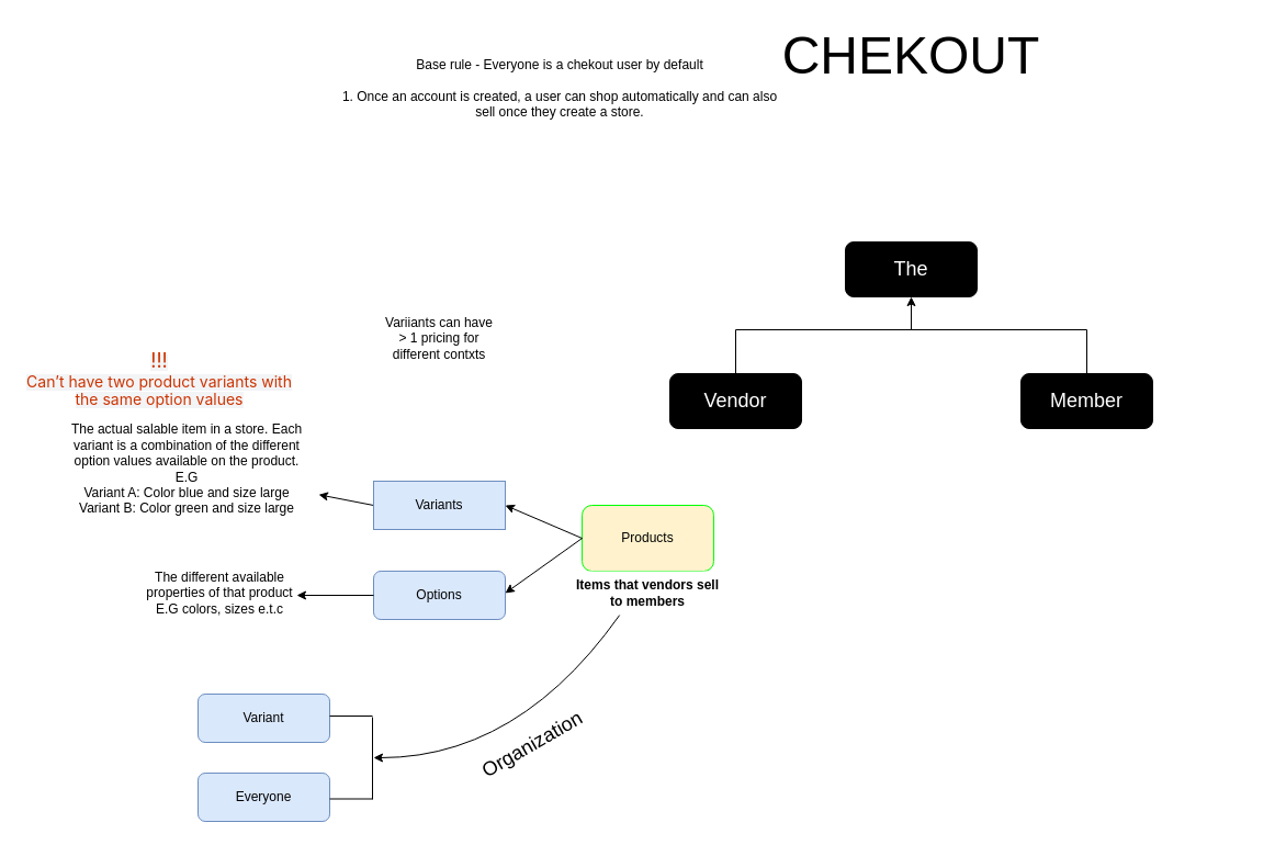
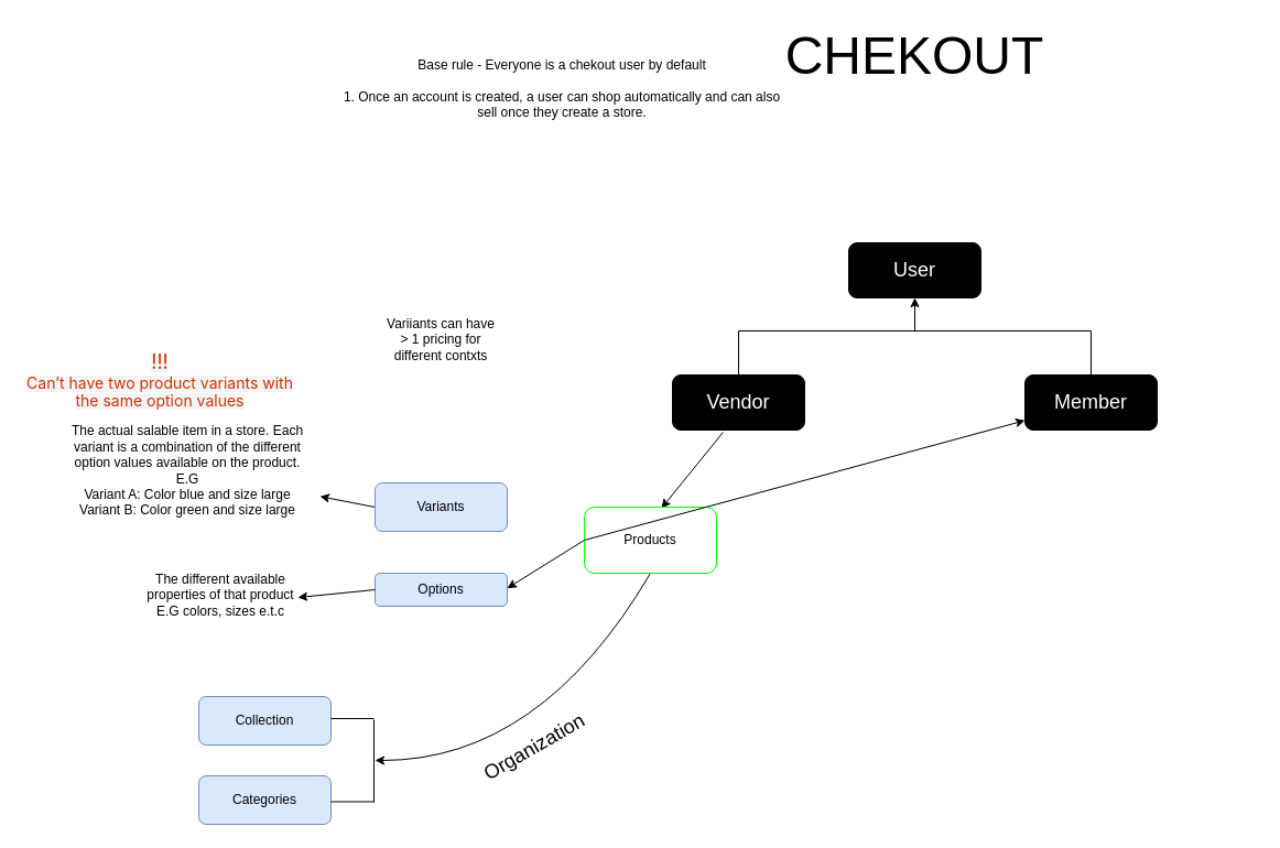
  <mxCell id="0" />
  <mxCell id="1" parent="0" />
  <mxCell id="2" value="" style="endArrow=classic;html=1;rounded=0;exitX=0;exitY=0.5;exitDx=0;exitDy=0;" edge="1" parent="1" source="18" target="28"><mxGeometry width="50" height="50" relative="1" as="geometry"><mxPoint x="385.04" y="445" as="sourcePoint" /><mxPoint x="370" y="410" as="targetPoint" /></mxGeometry></mxCell>
  <mxCell id="3" value="" style="curved=1;endArrow=classic;html=1;rounded=0;exitX=0.5;exitY=1;exitDx=0;exitDy=0;" edge="1" parent="1" source="14"><mxGeometry width="50" height="50" relative="1" as="geometry"><mxPoint x="440" y="690" as="sourcePoint" /><mxPoint x="340" y="690" as="targetPoint" /><Array as="points"><mxPoint x="490" y="690" /></Array></mxGeometry></mxCell>
  <mxCell id="4" value="&lt;font style=&quot;font-size: 48px;&quot;&gt;CHEKOUT&lt;/font&gt;" style="text;html=1;strokeColor=none;fillColor=none;align=center;verticalAlign=middle;whiteSpace=wrap;rounded=0;" parent="1" vertex="1"><mxGeometry x="520" width="620" height="60" as="geometry" y="20" /></mxCell>
- <mxCell id="5" value="&lt;font color=&quot;#ffffff&quot; style=&quot;font-size: 18px;&quot;&gt;The&lt;/font&gt;" style="rounded=1;whiteSpace=wrap;html=1;fillColor=#000000;" parent="1" vertex="1"><mxGeometry x="770" y="220" width="120" height="50" as="geometry" /></mxCell>
+ <mxCell id="5" value="&lt;font color=&quot;#ffffff&quot; style=&quot;font-size: 18px;&quot;&gt;User&lt;/font&gt;" style="rounded=1;whiteSpace=wrap;html=1;fillColor=#000000;" parent="1" vertex="1"><mxGeometry x="770" y="220" width="120" height="50" as="geometry" /></mxCell>
  <mxCell id="6" value="" style="endArrow=classic;html=1;rounded=0;entryX=0.5;entryY=1;entryDx=0;entryDy=0;" parent="1" target="5" edge="1"><mxGeometry width="50" height="50" relative="1" as="geometry"><mxPoint x="830" y="300" as="sourcePoint" /><mxPoint x="855" y="310" as="targetPoint" /></mxGeometry></mxCell>
  <mxCell id="7" value="" style="endArrow=none;html=1;rounded=0;" parent="1" edge="1"><mxGeometry width="50" height="50" relative="1" as="geometry"><mxPoint x="670" y="300" as="sourcePoint" /><mxPoint x="990" y="300" as="targetPoint" /></mxGeometry></mxCell>
  <mxCell id="8" value="" style="endArrow=none;html=1;rounded=0;" parent="1" edge="1"><mxGeometry width="50" height="50" relative="1" as="geometry"><mxPoint x="990" y="340" as="sourcePoint" /><mxPoint x="990" y="300" as="targetPoint" /></mxGeometry></mxCell>
  <mxCell id="9" value="" style="endArrow=none;html=1;rounded=0;" parent="1" edge="1"><mxGeometry width="50" height="50" relative="1" as="geometry"><mxPoint x="670" y="340" as="sourcePoint" /><mxPoint x="670" y="300" as="targetPoint" /></mxGeometry></mxCell>
  <mxCell id="10" value="&lt;font color=&quot;#ffffff&quot; style=&quot;font-size: 18px;&quot;&gt;Member&lt;/font&gt;" style="rounded=1;whiteSpace=wrap;html=1;fillColor=#000000;" parent="1" vertex="1"><mxGeometry x="930" y="340" width="120" height="50" as="geometry" /></mxCell>
  <mxCell id="11" value="&lt;font color=&quot;#ffffff&quot; style=&quot;font-size: 18px;&quot;&gt;Vendor&lt;/font&gt;" style="rounded=1;whiteSpace=wrap;html=1;fillColor=#000000;" parent="1" vertex="1"><mxGeometry x="610" y="340" width="120" height="50" as="geometry" /></mxCell>
  <mxCell id="12" value="Base rule - Everyone is a chekout user by default&lt;br&gt;&lt;br&gt;1. Once an account is created, a user can shop automatically and can also sell once they create a store." style="text;html=1;strokeColor=none;fillColor=none;align=center;verticalAlign=middle;whiteSpace=wrap;rounded=0;" parent="1" vertex="1"><mxGeometry x="310" width="400" height="120" as="geometry" y="20" /></mxCell>
- <mxCell id="14" value="Products" style="rounded=1;whiteSpace=wrap;html=1;strokeColor=#00FF00;fillColor=#fff2cc;" parent="1" vertex="1"><mxGeometry x="530" y="460" width="120" height="60" as="geometry" /></mxCell>
- <mxCell id="15" value="&lt;b&gt;Items that vendors sell to members&lt;/b&gt;" style="text;html=1;strokeColor=none;fillColor=default;align=center;verticalAlign=middle;whiteSpace=wrap;rounded=0;" parent="1" vertex="1"><mxGeometry x="520" y="520" width="140" height="40" as="geometry" /></mxCell>
- <mxCell id="16" value="" style="endArrow=classic;html=1;rounded=0;exitX=0;exitY=0.5;exitDx=0;exitDy=0;entryX=1;entryY=0.5;entryDx=0;entryDy=0;" parent="1" source="14" target="18" edge="1"><mxGeometry width="50" height="50" relative="1" as="geometry"><mxPoint x="400" y="500" as="sourcePoint" /><mxPoint x="460" y="460" as="targetPoint" /></mxGeometry></mxCell>
+ <mxCell id="13" value="" style="endArrow=classic;html=1;rounded=0;exitX=0.383;exitY=1.04;exitDx=0;exitDy=0;exitPerimeter=0;entryX=0.583;entryY=0.017;entryDx=0;entryDy=0;entryPerimeter=0;" parent="1" source="11" target="14" edge="1"><mxGeometry width="50" height="50" relative="1" as="geometry"><mxPoint x="700" y="510" as="sourcePoint" /><mxPoint x="600" y="470" as="targetPoint" /></mxGeometry></mxCell>
+ <mxCell id="14" value="Products" style="rounded=1;whiteSpace=wrap;html=1;strokeColor=#00FF00;" parent="1" vertex="1"><mxGeometry x="530" y="460" width="120" height="60" as="geometry" /></mxCell>
+ <mxCell id="16" value="" style="endArrow=classic;html=1;rounded=0;exitX=0;exitY=0.5;exitDx=0;exitDy=0;" parent="1" source="14" target="10" edge="1"><mxGeometry width="50" height="50" relative="1" as="geometry"><mxPoint x="400" y="500" as="sourcePoint" /><mxPoint x="460" y="460" as="targetPoint" /></mxGeometry></mxCell>
  <mxCell id="17" value="" style="endArrow=classic;html=1;rounded=0;exitX=0;exitY=0.5;exitDx=0;exitDy=0;entryX=1;entryY=0.455;entryDx=0;entryDy=0;entryPerimeter=0;" parent="1" source="14" target="19" edge="1"><mxGeometry width="50" height="50" relative="1" as="geometry"><mxPoint x="540" y="500" as="sourcePoint" /><mxPoint x="460" y="540" as="targetPoint" /></mxGeometry></mxCell>
- <mxCell id="18" value="Variants" style="whiteSpace=wrap;html=1;fillColor=#dae8fc;strokeColor=#6c8ebf;rounded=0;" parent="1" vertex="1"><mxGeometry x="340" y="438" width="120" height="44" as="geometry" /></mxCell>
- <mxCell id="19" value="Options" style="rounded=1;whiteSpace=wrap;html=1;fillColor=#dae8fc;strokeColor=#6c8ebf;" parent="1" vertex="1"><mxGeometry x="340" y="520" width="120" height="44" as="geometry" /></mxCell>
+ <mxCell id="18" value="Variants" style="rounded=1;whiteSpace=wrap;html=1;fillColor=#dae8fc;strokeColor=#6c8ebf;" parent="1" vertex="1"><mxGeometry x="340" y="438" width="120" height="44" as="geometry" /></mxCell>
+ <mxCell id="19" value="Options" style="rounded=1;whiteSpace=wrap;html=1;fillColor=#dae8fc;strokeColor=#6c8ebf;" parent="1" vertex="1"><mxGeometry x="340" y="520" width="120" height="30" as="geometry" /></mxCell>
  <mxCell id="20" value="The different available properties of that product&lt;br&gt;E.G&amp;nbsp;colors, sizes e.t.c" style="text;html=1;strokeColor=none;fillColor=default;align=center;verticalAlign=middle;whiteSpace=wrap;rounded=0;" parent="1" vertex="1"><mxGeometry x="130" y="504" width="140" height="72" as="geometry" /></mxCell>
  <mxCell id="21" value="" style="endArrow=classic;html=1;rounded=0;exitX=0;exitY=0.5;exitDx=0;exitDy=0;" parent="1" source="19" edge="1"><mxGeometry width="50" height="50" relative="1" as="geometry"><mxPoint x="330" y="491" as="sourcePoint" /><mxPoint x="270" y="542" as="targetPoint" /></mxGeometry></mxCell>
  <mxCell id="22" value="&lt;font style=&quot;font-size: 18px;&quot;&gt;Organization&lt;/font&gt;" style="text;html=1;strokeColor=none;fillColor=none;align=center;verticalAlign=middle;whiteSpace=wrap;rounded=0;rotation=-30;" vertex="1" parent="1"><mxGeometry x="420" y="658" width="130" height="40" as="geometry" /></mxCell>
- <mxCell id="23" value="Everyone" style="rounded=1;whiteSpace=wrap;html=1;fillColor=#dae8fc;strokeColor=#6c8ebf;" vertex="1" parent="1"><mxGeometry x="180" y="704" width="120" height="44" as="geometry" /></mxCell>
- <mxCell id="24" value="Variant" style="rounded=1;whiteSpace=wrap;html=1;fillColor=#dae8fc;strokeColor=#6c8ebf;" vertex="1" parent="1"><mxGeometry x="180" y="632" width="120" height="44" as="geometry" /></mxCell>
+ <mxCell id="23" value="Categories" style="rounded=1;whiteSpace=wrap;html=1;fillColor=#dae8fc;strokeColor=#6c8ebf;" vertex="1" parent="1"><mxGeometry x="180" y="704" width="120" height="44" as="geometry" /></mxCell>
+ <mxCell id="24" value="Collection" style="rounded=1;whiteSpace=wrap;html=1;fillColor=#dae8fc;strokeColor=#6c8ebf;" vertex="1" parent="1"><mxGeometry x="180" y="632" width="120" height="44" as="geometry" /></mxCell>
  <mxCell id="25" value="" style="endArrow=none;html=1;rounded=0;" edge="1" parent="1"><mxGeometry width="50" height="50" relative="1" as="geometry"><mxPoint x="339" y="728" as="sourcePoint" /><mxPoint x="339" y="653" as="targetPoint" /></mxGeometry></mxCell>
  <mxCell id="26" value="" style="endArrow=none;html=1;rounded=0;" edge="1" parent="1"><mxGeometry width="50" height="50" relative="1" as="geometry"><mxPoint x="300" y="652" as="sourcePoint" /><mxPoint x="339" y="652" as="targetPoint" /></mxGeometry></mxCell>
  <mxCell id="27" value="" style="endArrow=none;html=1;rounded=0;" edge="1" parent="1"><mxGeometry width="50" height="50" relative="1" as="geometry"><mxPoint x="300" y="727.5" as="sourcePoint" /><mxPoint x="339" y="727.5" as="targetPoint" /></mxGeometry></mxCell>
  <mxCell id="28" value="&lt;span style=&quot;font-style: normal; font-variant-ligatures: normal; font-variant-caps: normal; font-weight: 400; letter-spacing: normal; orphans: 2; text-align: start; text-indent: 0px; text-transform: none; widows: 2; word-spacing: 0px; -webkit-text-stroke-width: 0px; background-color: rgb(255, 255, 255); text-decoration-thickness: initial; text-decoration-style: initial; text-decoration-color: initial; float: none; display: inline !important;&quot;&gt;&lt;font style=&quot;&quot;&gt;The actual salable item in a store. Each variant is a combination of the different option values available on the product.&lt;br&gt;E.G&lt;br&gt;&lt;font style=&quot;font-size: 12px;&quot;&gt;Variant A: Color blue and size &lt;/font&gt;&lt;font style=&quot;font-size: 12px;&quot;&gt;large&lt;br&gt;&lt;/font&gt;Variant B: Color green and size large&lt;span style=&quot;color: rgb(75, 85, 99);&quot;&gt;&lt;font style=&quot;font-size: 12px;&quot;&gt;&lt;br&gt;&lt;/font&gt;&lt;/span&gt;&lt;/font&gt;&lt;/span&gt;" style="text;html=1;strokeColor=none;fillColor=default;align=center;verticalAlign=middle;whiteSpace=wrap;rounded=0;" vertex="1" parent="1"><mxGeometry x="50" y="372" width="240" height="110" as="geometry" /></mxCell>
  <mxCell id="29" value="&lt;span style=&quot;font-family: Inter, Inter, BlinkMacSystemFont, -apple-system, &amp;quot;Segoe UI&amp;quot;, Roboto, Oxygen, Ubuntu, Cantarell, &amp;quot;Fira Sans&amp;quot;, &amp;quot;Droid Sans&amp;quot;, &amp;quot;Helvetica Neue&amp;quot;, Helvetica, Arial, sans-serif; font-style: normal; font-variant-ligatures: normal; font-variant-caps: normal; font-weight: 400; letter-spacing: normal; orphans: 2; text-align: start; text-indent: 0px; text-transform: none; widows: 2; word-spacing: 0px; -webkit-text-stroke-width: 0px; background-color: rgb(243, 244, 246); text-decoration-thickness: initial; text-decoration-style: initial; text-decoration-color: initial; float: none; display: inline !important;&quot;&gt;&lt;font style=&quot;&quot; color=&quot;#cc3300&quot;&gt;&lt;font style=&quot;font-size: 18px;&quot;&gt;!!!&lt;/font&gt;&lt;br&gt;&lt;span style=&quot;font-size: 14px;&quot;&gt;Can’t have two product variants with the same option values&lt;/span&gt;&lt;/font&gt;&lt;/span&gt;" style="text;html=1;strokeColor=none;fillColor=none;align=center;verticalAlign=middle;whiteSpace=wrap;rounded=0;" vertex="1" parent="1"><mxGeometry x="20" y="310" width="250" height="70" as="geometry" /></mxCell>
  <mxCell id="30" value="Variiants can have &amp;gt; 1 pricing for different contxts" style="text;html=1;strokeColor=none;fillColor=default;align=center;verticalAlign=middle;whiteSpace=wrap;rounded=0;" vertex="1" parent="1"><mxGeometry x="345" y="280" width="110" height="56" as="geometry" /></mxCell>
